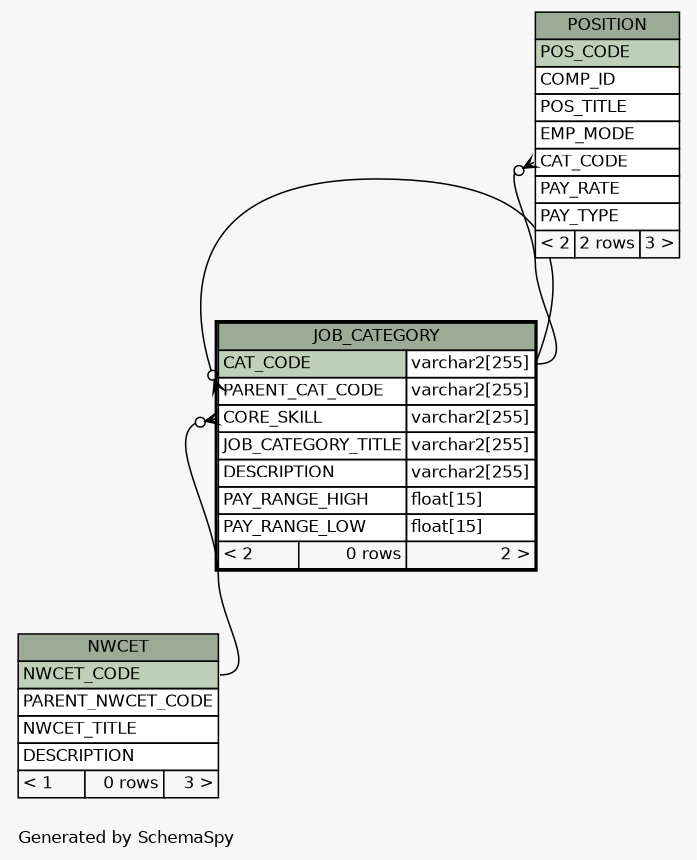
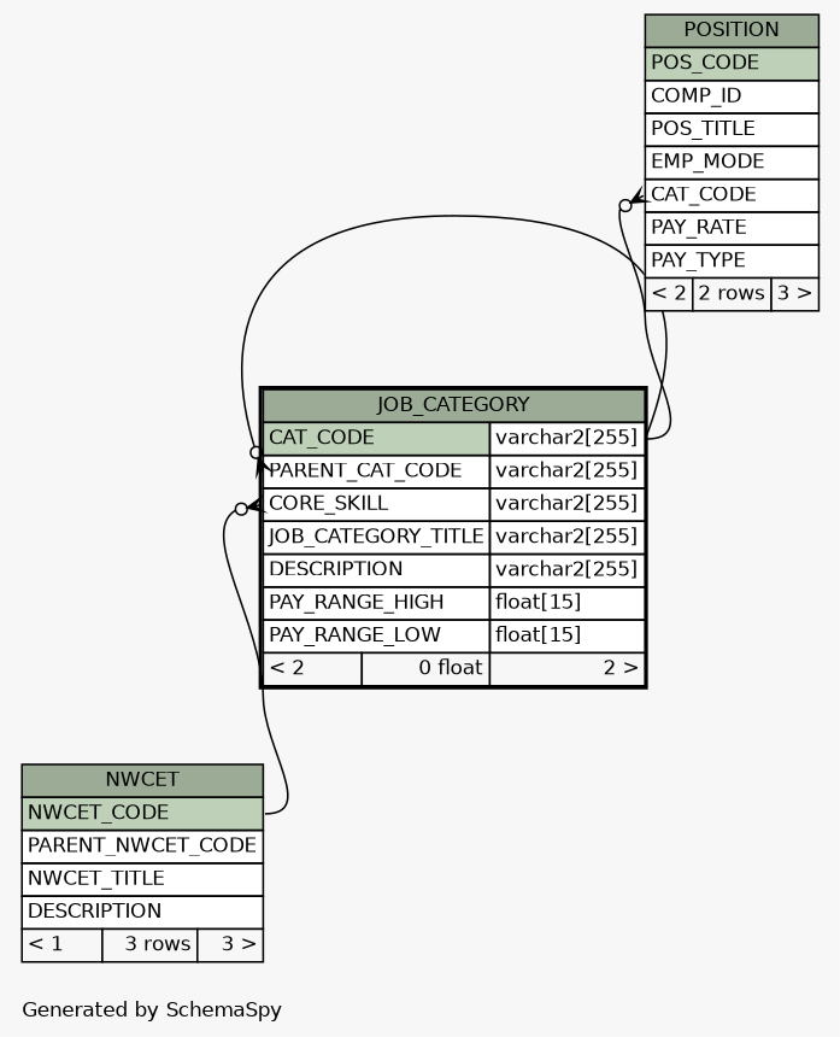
  digraph {
    bgcolor="#f7f7f7"
    fontname=Helvetica
    fontsize=11
    label="\nGenerated by SchemaSpy"
    labeljust=l
    nodesep=0.18
    rankdir=TB
    ranksep=0.46
    node [fontname=Helvetica fontsize=11 shape=plaintext]
    edge [arrowhead=none arrowsize=0.8 arrowtail=crowodot dir=back headport="CAT_CODE.type:e"]
-   n1 [label=<     <TABLE BORDER="2" CELLBORDER="1" CELLSPACING="0" BGCOLOR="#ffffff">       <TR><TD COLSPAN="3" BGCOLOR="#9bab96" ALIGN="CENTER">JOB_CATEGORY</TD></TR>       <TR><TD PORT="CAT_CODE" COLSPAN="2" BGCOLOR="#bed1b8" ALIGN="LEFT">CAT_CODE</TD><TD PORT="CAT_CODE.type" ALIGN="LEFT">varchar2[255]</TD></TR>       <TR><TD PORT="PARENT_CAT_CODE" COLSPAN="2" ALIGN="LEFT">PARENT_CAT_CODE</TD><TD PORT="PARENT_CAT_CODE.type" ALIGN="LEFT">varchar2[255]</TD></TR>       <TR><TD PORT="CORE_SKILL" COLSPAN="2" ALIGN="LEFT">CORE_SKILL</TD><TD PORT="CORE_SKILL.type" ALIGN="LEFT">varchar2[255]</TD></TR>       <TR><TD PORT="JOB_CATEGORY_TITLE" COLSPAN="2" ALIGN="LEFT">JOB_CATEGORY_TITLE</TD><TD PORT="JOB_CATEGORY_TITLE.type" ALIGN="LEFT">varchar2[255]</TD></TR>       <TR><TD PORT="DESCRIPTION" COLSPAN="2" ALIGN="LEFT">DESCRIPTION</TD><TD PORT="DESCRIPTION.type" ALIGN="LEFT">varchar2[255]</TD></TR>       <TR><TD PORT="PAY_RANGE_HIGH" COLSPAN="2" ALIGN="LEFT">PAY_RANGE_HIGH</TD><TD PORT="PAY_RANGE_HIGH.type" ALIGN="LEFT">float[15]</TD></TR>       <TR><TD PORT="PAY_RANGE_LOW" COLSPAN="2" ALIGN="LEFT">PAY_RANGE_LOW</TD><TD PORT="PAY_RANGE_LOW.type" ALIGN="LEFT">float[15]</TD></TR>       <TR><TD ALIGN="LEFT" BGCOLOR="#f7f7f7">&lt; 2</TD><TD ALIGN="RIGHT" BGCOLOR="#f7f7f7">0 rows</TD><TD ALIGN="RIGHT" BGCOLOR="#f7f7f7">2 &gt;</TD></TR>     </TABLE>>]
-   n2 [label=<     <TABLE BORDER="0" CELLBORDER="1" CELLSPACING="0" BGCOLOR="#ffffff">       <TR><TD COLSPAN="3" BGCOLOR="#9bab96" ALIGN="CENTER">NWCET</TD></TR>       <TR><TD PORT="NWCET_CODE" COLSPAN="3" BGCOLOR="#bed1b8" ALIGN="LEFT">NWCET_CODE</TD></TR>       <TR><TD PORT="PARENT_NWCET_CODE" COLSPAN="3" ALIGN="LEFT">PARENT_NWCET_CODE</TD></TR>       <TR><TD PORT="NWCET_TITLE" COLSPAN="3" ALIGN="LEFT">NWCET_TITLE</TD></TR>       <TR><TD PORT="DESCRIPTION" COLSPAN="3" ALIGN="LEFT">DESCRIPTION</TD></TR>       <TR><TD ALIGN="LEFT" BGCOLOR="#f7f7f7">&lt; 1</TD><TD ALIGN="RIGHT" BGCOLOR="#f7f7f7">0 rows</TD><TD ALIGN="RIGHT" BGCOLOR="#f7f7f7">3 &gt;</TD></TR>     </TABLE>>]
+   n1 [label=<     <TABLE BORDER="2" CELLBORDER="1" CELLSPACING="0" BGCOLOR="#ffffff">       <TR><TD COLSPAN="3" BGCOLOR="#9bab96" ALIGN="CENTER">JOB_CATEGORY</TD></TR>       <TR><TD PORT="CAT_CODE" COLSPAN="2" BGCOLOR="#bed1b8" ALIGN="LEFT">CAT_CODE</TD><TD PORT="CAT_CODE.type" ALIGN="LEFT">varchar2[255]</TD></TR>       <TR><TD PORT="PARENT_CAT_CODE" COLSPAN="2" ALIGN="LEFT">PARENT_CAT_CODE</TD><TD PORT="PARENT_CAT_CODE.type" ALIGN="LEFT">varchar2[255]</TD></TR>       <TR><TD PORT="CORE_SKILL" COLSPAN="2" ALIGN="LEFT">CORE_SKILL</TD><TD PORT="CORE_SKILL.type" ALIGN="LEFT">varchar2[255]</TD></TR>       <TR><TD PORT="JOB_CATEGORY_TITLE" COLSPAN="2" ALIGN="LEFT">JOB_CATEGORY_TITLE</TD><TD PORT="JOB_CATEGORY_TITLE.type" ALIGN="LEFT">varchar2[255]</TD></TR>       <TR><TD PORT="DESCRIPTION" COLSPAN="2" ALIGN="LEFT">DESCRIPTION</TD><TD PORT="DESCRIPTION.type" ALIGN="LEFT">varchar2[255]</TD></TR>       <TR><TD PORT="PAY_RANGE_HIGH" COLSPAN="2" ALIGN="LEFT">PAY_RANGE_HIGH</TD><TD PORT="PAY_RANGE_HIGH.type" ALIGN="LEFT">float[15]</TD></TR>       <TR><TD PORT="PAY_RANGE_LOW" COLSPAN="2" ALIGN="LEFT">PAY_RANGE_LOW</TD><TD PORT="PAY_RANGE_LOW.type" ALIGN="LEFT">float[15]</TD></TR>       <TR><TD ALIGN="LEFT" BGCOLOR="#f7f7f7">&lt; 2</TD><TD ALIGN="RIGHT" BGCOLOR="#f7f7f7">0 float</TD><TD ALIGN="RIGHT" BGCOLOR="#f7f7f7">2 &gt;</TD></TR>     </TABLE>>]
+   n2 [label=<     <TABLE BORDER="0" CELLBORDER="1" CELLSPACING="0" BGCOLOR="#ffffff">       <TR><TD COLSPAN="3" BGCOLOR="#9bab96" ALIGN="CENTER">NWCET</TD></TR>       <TR><TD PORT="NWCET_CODE" COLSPAN="3" BGCOLOR="#bed1b8" ALIGN="LEFT">NWCET_CODE</TD></TR>       <TR><TD PORT="PARENT_NWCET_CODE" COLSPAN="3" ALIGN="LEFT">PARENT_NWCET_CODE</TD></TR>       <TR><TD PORT="NWCET_TITLE" COLSPAN="3" ALIGN="LEFT">NWCET_TITLE</TD></TR>       <TR><TD PORT="DESCRIPTION" COLSPAN="3" ALIGN="LEFT">DESCRIPTION</TD></TR>       <TR><TD ALIGN="LEFT" BGCOLOR="#f7f7f7">&lt; 1</TD><TD ALIGN="RIGHT" BGCOLOR="#f7f7f7">3 rows</TD><TD ALIGN="RIGHT" BGCOLOR="#f7f7f7">3 &gt;</TD></TR>     </TABLE>>]
    n3 [label=<     <TABLE BORDER="0" CELLBORDER="1" CELLSPACING="0" BGCOLOR="#ffffff">       <TR><TD COLSPAN="3" BGCOLOR="#9bab96" ALIGN="CENTER">POSITION</TD></TR>       <TR><TD PORT="POS_CODE" COLSPAN="3" BGCOLOR="#bed1b8" ALIGN="LEFT">POS_CODE</TD></TR>       <TR><TD PORT="COMP_ID" COLSPAN="3" ALIGN="LEFT">COMP_ID</TD></TR>       <TR><TD PORT="POS_TITLE" COLSPAN="3" ALIGN="LEFT">POS_TITLE</TD></TR>       <TR><TD PORT="EMP_MODE" COLSPAN="3" ALIGN="LEFT">EMP_MODE</TD></TR>       <TR><TD PORT="CAT_CODE" COLSPAN="3" ALIGN="LEFT">CAT_CODE</TD></TR>       <TR><TD PORT="PAY_RATE" COLSPAN="3" ALIGN="LEFT">PAY_RATE</TD></TR>       <TR><TD PORT="PAY_TYPE" COLSPAN="3" ALIGN="LEFT">PAY_TYPE</TD></TR>       <TR><TD ALIGN="LEFT" BGCOLOR="#f7f7f7">&lt; 2</TD><TD ALIGN="RIGHT" BGCOLOR="#f7f7f7">2 rows</TD><TD ALIGN="RIGHT" BGCOLOR="#f7f7f7">3 &gt;</TD></TR>     </TABLE>>]
    n1 -> n1 [tailport="PARENT_CAT_CODE:w"]
    n1 -> n2 [headport="NWCET_CODE:e" tailport="CORE_SKILL:w"]
    n3 -> n1 [tailport="CAT_CODE:w"]
  }
